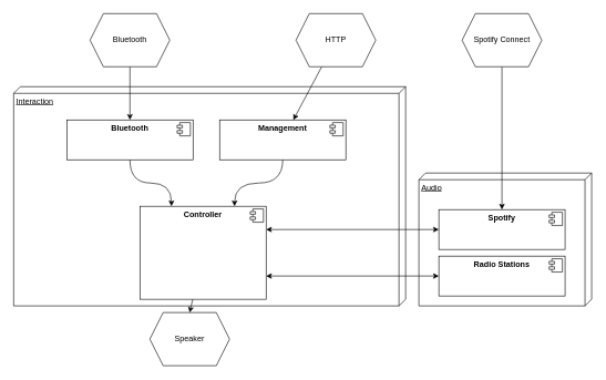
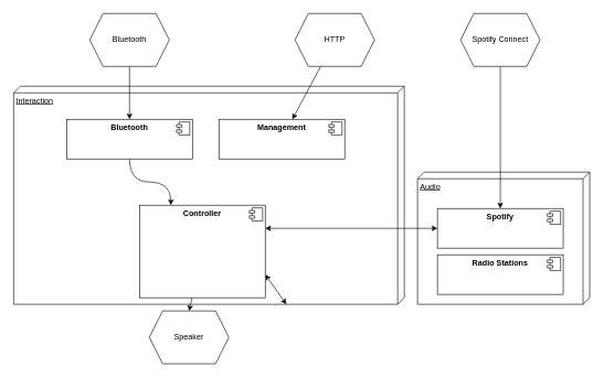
  <mxCell id="0" />
  <mxCell id="1" parent="0" />
  <mxCell id="2" value="Audio" style="verticalAlign=top;align=left;spacingTop=8;spacingLeft=2;spacingRight=12;shape=cube;size=10;direction=south;fontStyle=4;html=1;" vertex="1" parent="1"><mxGeometry x="630" y="260" width="260" height="200" as="geometry" /></mxCell>
  <mxCell id="3" value="Interaction" style="verticalAlign=top;align=left;spacingTop=8;spacingLeft=2;spacingRight=12;shape=cube;size=10;direction=south;fontStyle=4;html=1;" vertex="1" parent="1"><mxGeometry x="20" y="130" width="590" height="330" as="geometry" /></mxCell>
  <mxCell id="4" style="rounded=0;orthogonalLoop=1;jettySize=auto;html=1;entryX=0;entryY=0.5;entryDx=0;entryDy=0;startArrow=classic;startFill=1;exitX=1;exitY=0.25;exitDx=0;exitDy=0;" edge="1" parent="1" source="7" target="9"><mxGeometry relative="1" as="geometry" /></mxCell>
- <mxCell id="5" style="rounded=0;orthogonalLoop=1;jettySize=auto;html=1;startArrow=classic;startFill=1;exitX=1;exitY=0.75;exitDx=0;exitDy=0;" edge="1" parent="1" source="7" target="11"><mxGeometry relative="1" as="geometry" /></mxCell>
+ <mxCell id="5" style="rounded=0;orthogonalLoop=1;jettySize=auto;html=1;startArrow=classic;startFill=1;exitX=1;exitY=0.75;exitDx=0;exitDy=0;" edge="1" parent="1" source="7" target="3"><mxGeometry relative="1" as="geometry" /></mxCell>
  <mxCell id="6" style="edgeStyle=none;rounded=0;orthogonalLoop=1;jettySize=auto;html=1;entryX=0.5;entryY=0;entryDx=0;entryDy=0;" edge="1" parent="1" source="7" target="25"><mxGeometry relative="1" as="geometry"><mxPoint x="305" y="540" as="targetPoint" /></mxGeometry></mxCell>
  <mxCell id="7" value="&lt;p style=&quot;margin: 0px ; margin-top: 6px ; text-align: center&quot;&gt;&lt;b&gt;Controller&lt;/b&gt;&lt;/p&gt;" style="align=left;overflow=fill;html=1;dropTarget=0;" vertex="1" parent="1"><mxGeometry x="210" y="310" width="190" height="140" as="geometry" /></mxCell>
  <mxCell id="8" value="" style="shape=component;jettyWidth=8;jettyHeight=4;" vertex="1" parent="7"><mxGeometry x="1" width="20" height="20" relative="1" as="geometry"><mxPoint x="-24" y="4" as="offset" /></mxGeometry></mxCell>
  <mxCell id="9" value="&lt;p style=&quot;margin: 0px ; margin-top: 6px ; text-align: center&quot;&gt;&lt;b&gt;Spotify&lt;/b&gt;&lt;/p&gt;" style="align=left;overflow=fill;html=1;dropTarget=0;" vertex="1" parent="1"><mxGeometry x="660" y="315" width="190" height="60" as="geometry" /></mxCell>
  <mxCell id="10" value="" style="shape=component;jettyWidth=8;jettyHeight=4;" vertex="1" parent="9"><mxGeometry x="1" width="20" height="20" relative="1" as="geometry"><mxPoint x="-24" y="4" as="offset" /></mxGeometry></mxCell>
  <mxCell id="11" value="&lt;p style=&quot;margin: 0px ; margin-top: 6px ; text-align: center&quot;&gt;&lt;b&gt;Radio Stations&lt;/b&gt;&lt;/p&gt;" style="align=left;overflow=fill;html=1;dropTarget=0;" vertex="1" parent="1"><mxGeometry x="660" y="385" width="190" height="60" as="geometry" /></mxCell>
  <mxCell id="12" value="" style="shape=component;jettyWidth=8;jettyHeight=4;" vertex="1" parent="11"><mxGeometry x="1" width="20" height="20" relative="1" as="geometry"><mxPoint x="-24" y="4" as="offset" /></mxGeometry></mxCell>
  <mxCell id="13" style="edgeStyle=orthogonalEdgeStyle;curved=1;rounded=0;orthogonalLoop=1;jettySize=auto;html=1;entryX=0.25;entryY=0;entryDx=0;entryDy=0;" edge="1" parent="1" source="14" target="7"><mxGeometry relative="1" as="geometry" /></mxCell>
  <mxCell id="14" value="&lt;p style=&quot;margin: 0px ; margin-top: 6px ; text-align: center&quot;&gt;&lt;b&gt;Bluetooth&lt;/b&gt;&lt;/p&gt;" style="align=left;overflow=fill;html=1;dropTarget=0;" vertex="1" parent="1"><mxGeometry x="100" y="180" width="190" height="60" as="geometry" /></mxCell>
  <mxCell id="15" value="" style="shape=component;jettyWidth=8;jettyHeight=4;" vertex="1" parent="14"><mxGeometry x="1" width="20" height="20" relative="1" as="geometry"><mxPoint x="-24" y="4" as="offset" /></mxGeometry></mxCell>
- <mxCell id="16" style="edgeStyle=orthogonalEdgeStyle;curved=1;rounded=0;orthogonalLoop=1;jettySize=auto;html=1;entryX=0.75;entryY=0;entryDx=0;entryDy=0;" edge="1" parent="1" source="17" target="7"><mxGeometry relative="1" as="geometry" /></mxCell>
  <mxCell id="17" value="&lt;p style=&quot;margin: 0px ; margin-top: 6px ; text-align: center&quot;&gt;&lt;b&gt;Management&lt;/b&gt;&lt;/p&gt;" style="align=left;overflow=fill;html=1;dropTarget=0;" vertex="1" parent="1"><mxGeometry x="330" y="180" width="190" height="60" as="geometry" /></mxCell>
  <mxCell id="18" value="" style="shape=component;jettyWidth=8;jettyHeight=4;" vertex="1" parent="17"><mxGeometry x="1" width="20" height="20" relative="1" as="geometry"><mxPoint x="-24" y="4" as="offset" /></mxGeometry></mxCell>
  <mxCell id="19" style="edgeStyle=none;rounded=0;orthogonalLoop=1;jettySize=auto;html=1;entryX=0.5;entryY=0;entryDx=0;entryDy=0;" edge="1" parent="1" source="20" target="14"><mxGeometry relative="1" as="geometry" /></mxCell>
  <mxCell id="20" value="Bluetooth" style="shape=hexagon;perimeter=hexagonPerimeter2;whiteSpace=wrap;html=1;fixedSize=1;" vertex="1" parent="1"><mxGeometry x="135" y="20" width="120" height="80" as="geometry" /></mxCell>
  <mxCell id="21" style="edgeStyle=none;rounded=0;orthogonalLoop=1;jettySize=auto;html=1;" edge="1" parent="1" source="22" target="17"><mxGeometry relative="1" as="geometry" /></mxCell>
  <mxCell id="22" value="HTTP" style="shape=hexagon;perimeter=hexagonPerimeter2;whiteSpace=wrap;html=1;fixedSize=1;" vertex="1" parent="1"><mxGeometry x="445" y="20" width="120" height="80" as="geometry" /></mxCell>
  <mxCell id="23" style="rounded=0;orthogonalLoop=1;jettySize=auto;html=1;entryX=0.5;entryY=0;entryDx=0;entryDy=0;" edge="1" parent="1" source="24" target="9"><mxGeometry relative="1" as="geometry" /></mxCell>
  <mxCell id="24" value="Spotify Connect" style="shape=hexagon;perimeter=hexagonPerimeter2;whiteSpace=wrap;html=1;fixedSize=1;" vertex="1" parent="1"><mxGeometry x="695" y="20" width="120" height="80" as="geometry" /></mxCell>
  <mxCell id="25" value="Speaker" style="shape=hexagon;perimeter=hexagonPerimeter2;whiteSpace=wrap;html=1;fixedSize=1;" vertex="1" parent="1"><mxGeometry x="225" y="470" width="120" height="80" as="geometry" /></mxCell>
